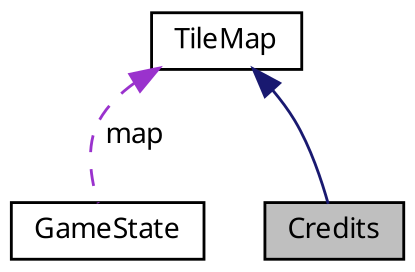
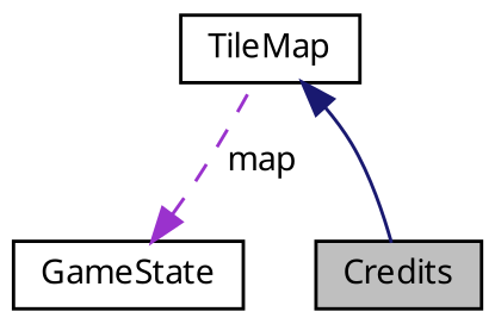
  digraph {
    fontname="Noto Sans"
    node [color=black fillcolor=white fontname="Noto Sans" fontsize=10 shape=record style=filled]
    edge [dir=back fontname="Noto Sans" fontsize=10 labelfontname=Helvetica labelfontsize=10]
    n1 [fillcolor=grey75 fontcolor=black height=0.2 label=Credits width=0.4]
    n2 [height=0.2 label=GameState width=0.4]
    n3 [height=0.2 label=TileMap width=0.4]
    n3 -> n1 [color=midnightblue style=solid]
-   n3 -> n2 [color=darkorchid3 label=" map" style=dashed]
+   n2 -> n3 [color=darkorchid3 label=" map" style=dashed]
  }
